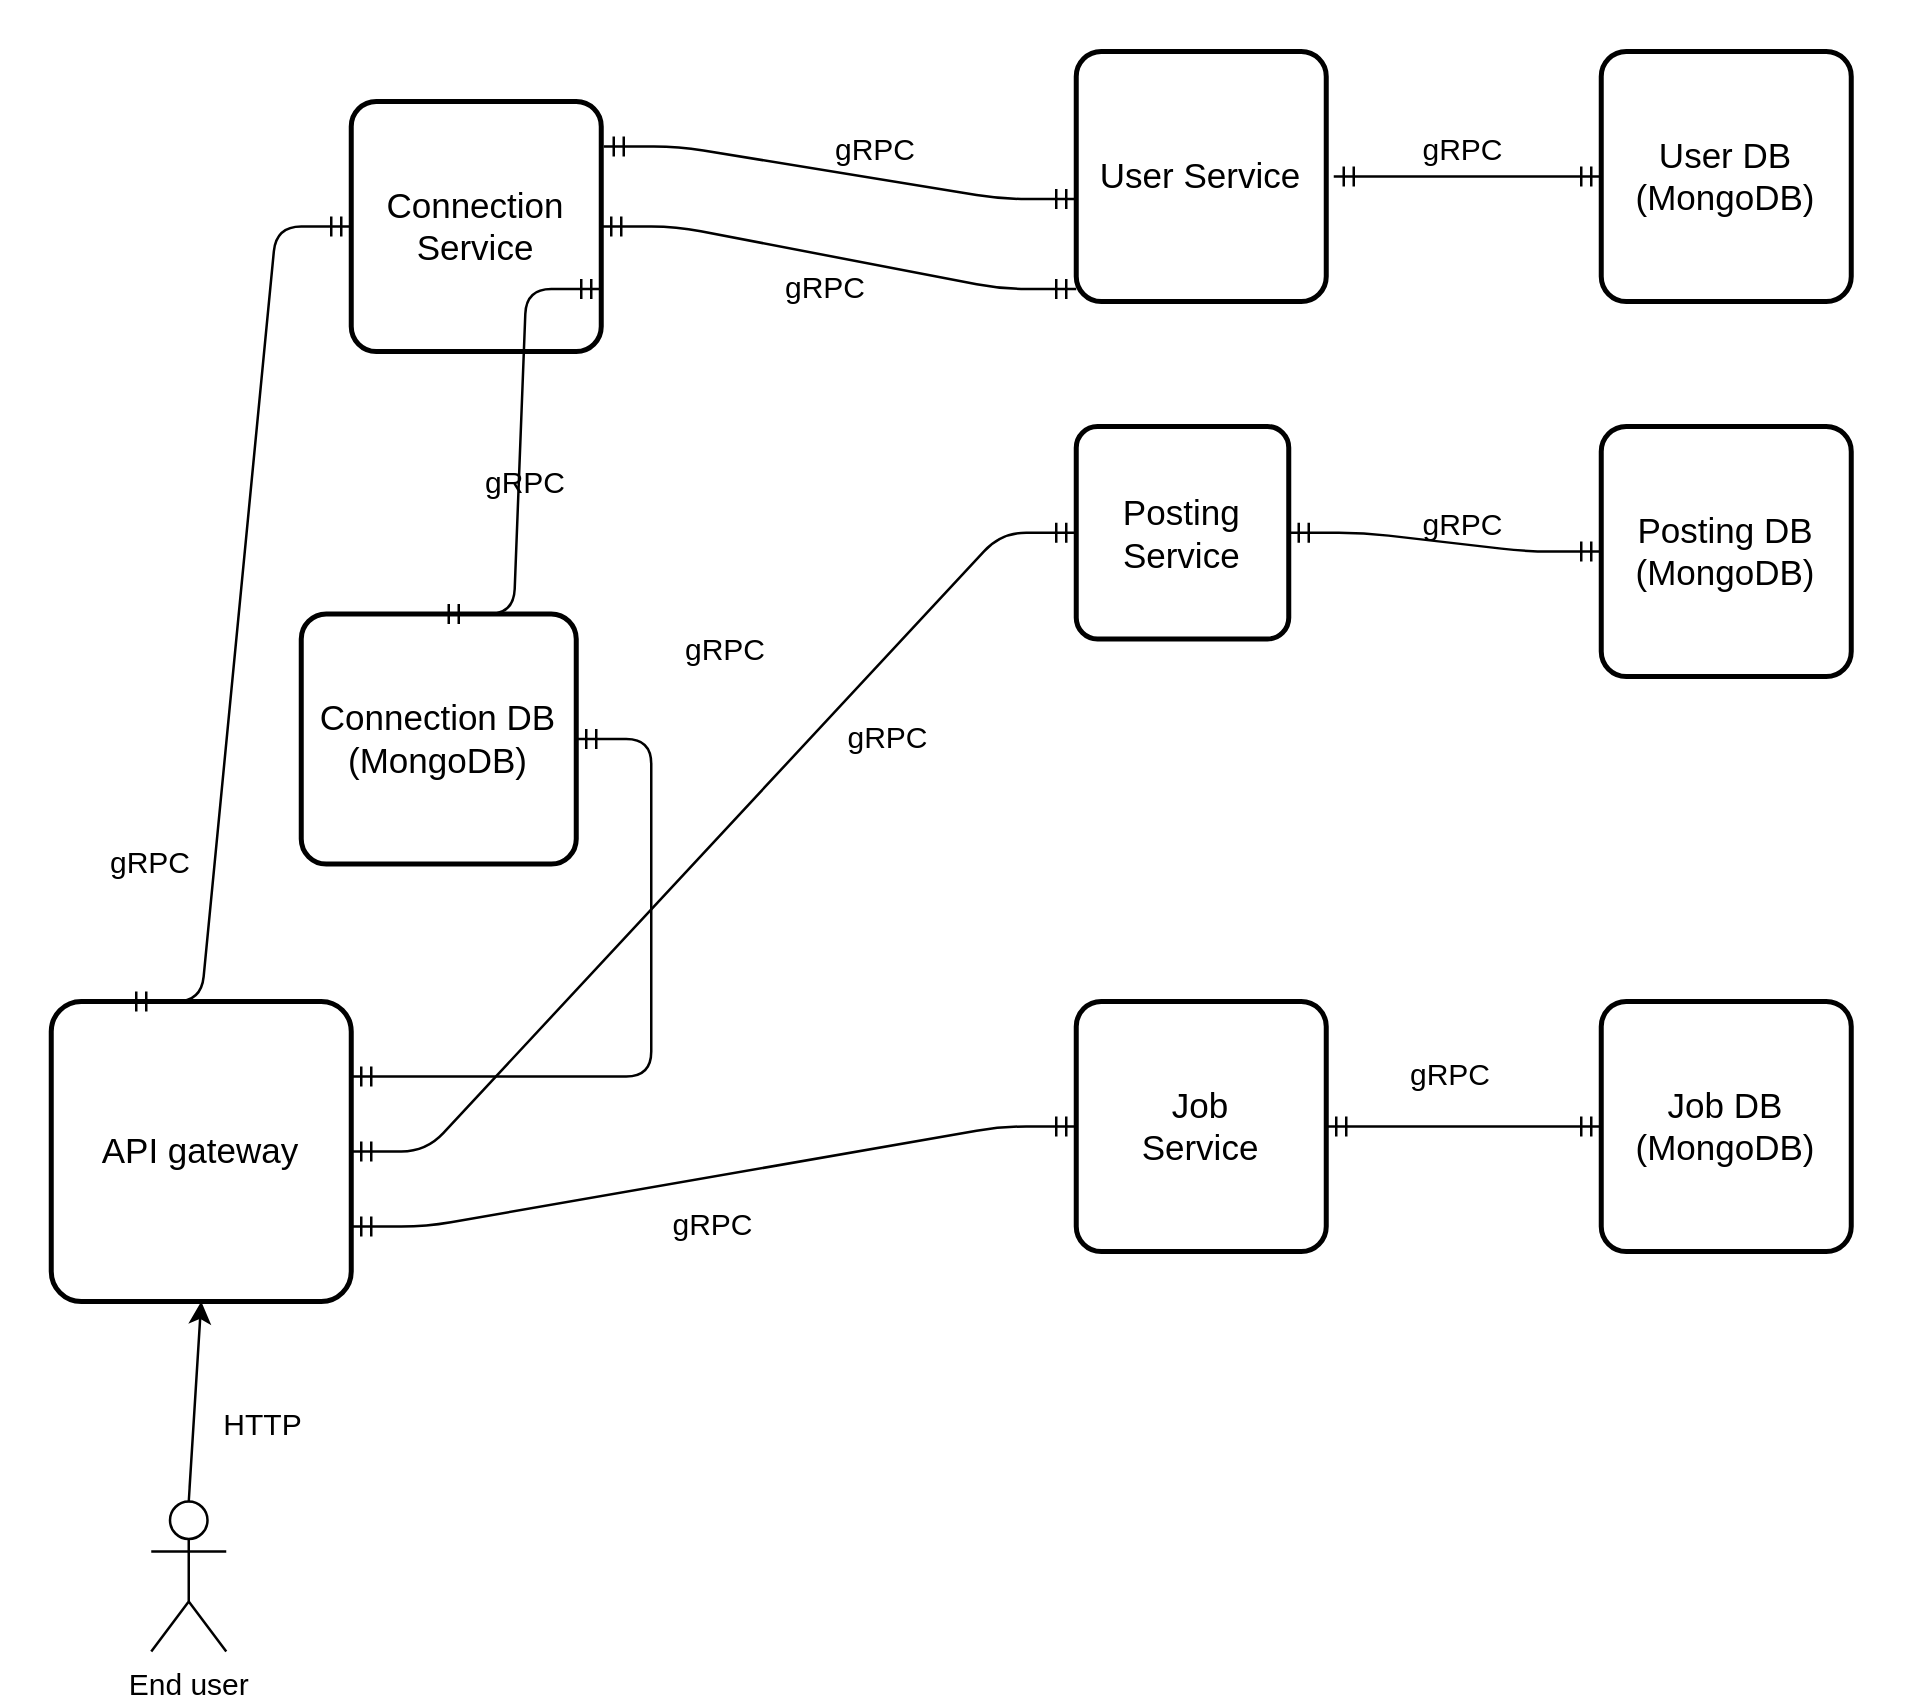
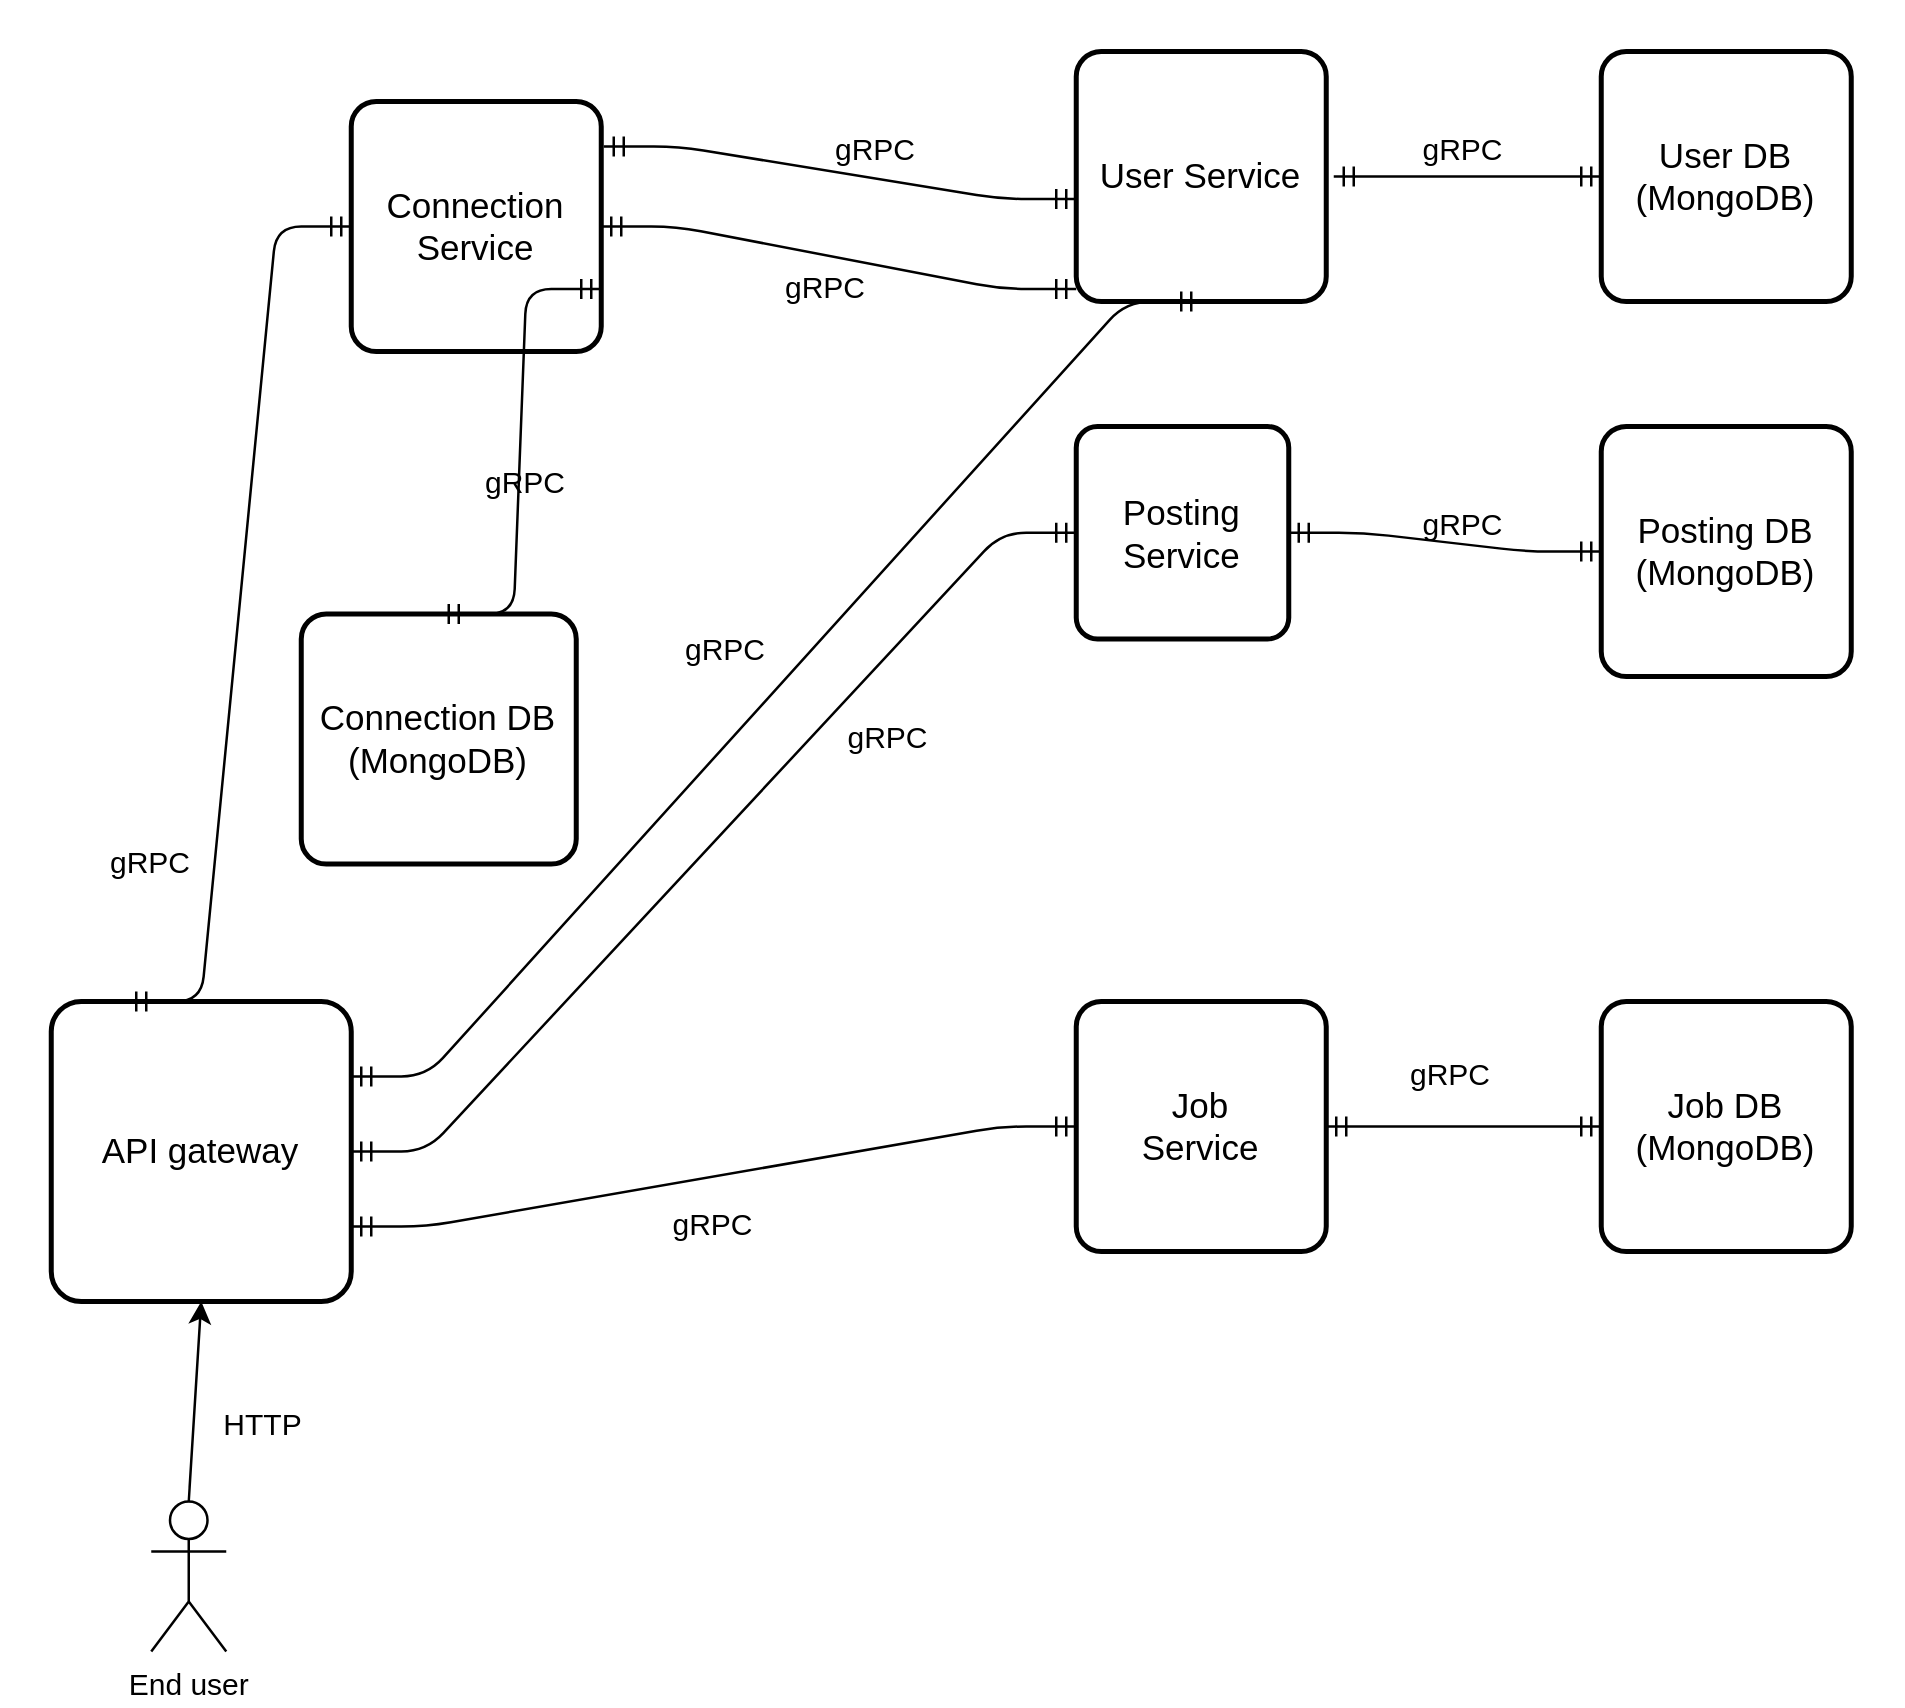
  <mxCell id="0" />
  <mxCell id="1" parent="0" />
  <mxCell id="2" value="&lt;div&gt;API gateway&lt;/div&gt;" style="strokeWidth=2;rounded=1;arcSize=10;whiteSpace=wrap;html=1;align=center;fontSize=14;" parent="1" vertex="1"><mxGeometry x="20" y="400" width="120" height="120" as="geometry" /></mxCell>
  <mxCell id="3" value="User Service" style="strokeWidth=2;rounded=1;arcSize=10;whiteSpace=wrap;html=1;align=center;fontSize=14;" parent="1" vertex="1"><mxGeometry x="430" y="20" width="100" height="100" as="geometry" /></mxCell>
  <mxCell id="4" value="&lt;div&gt;User DB (MongoDB)&lt;/div&gt;" style="strokeWidth=2;rounded=1;arcSize=10;whiteSpace=wrap;html=1;align=center;fontSize=14;" parent="1" vertex="1"><mxGeometry x="640" y="20" width="100" height="100" as="geometry" /></mxCell>
  <mxCell id="5" value="Posting Service" style="strokeWidth=2;rounded=1;arcSize=10;whiteSpace=wrap;html=1;align=center;fontSize=14;" parent="1" vertex="1"><mxGeometry x="430" y="170" width="85" height="85" as="geometry" /></mxCell>
  <mxCell id="6" value="Posting DB (MongoDB)" style="strokeWidth=2;rounded=1;arcSize=10;whiteSpace=wrap;html=1;align=center;fontSize=14;" parent="1" vertex="1"><mxGeometry x="640" y="170" width="100" height="100" as="geometry" /></mxCell>
- <mxCell id="7" value="" style="edgeStyle=entityRelationEdgeStyle;fontSize=12;html=1;endArrow=ERmandOne;startArrow=ERmandOne;exitX=1;exitY=0.25;exitDx=0;exitDy=0;" parent="1" source="2" target="20" edge="1"><mxGeometry width="100" height="100" relative="1" as="geometry"><mxPoint x="210" y="140" as="sourcePoint" /><mxPoint x="310" y="40" as="targetPoint" /></mxGeometry></mxCell>
+ <mxCell id="7" value="" style="edgeStyle=entityRelationEdgeStyle;fontSize=12;html=1;endArrow=ERmandOne;startArrow=ERmandOne;entryX=0.5;entryY=1;entryDx=0;entryDy=0;exitX=1;exitY=0.25;exitDx=0;exitDy=0;" parent="1" source="2" target="3" edge="1"><mxGeometry width="100" height="100" relative="1" as="geometry"><mxPoint x="210" y="140" as="sourcePoint" /><mxPoint x="310" y="40" as="targetPoint" /></mxGeometry></mxCell>
  <mxCell id="8" value="" style="edgeStyle=entityRelationEdgeStyle;fontSize=12;html=1;endArrow=ERmandOne;startArrow=ERmandOne;entryX=0;entryY=0.5;entryDx=0;entryDy=0;" parent="1" target="5" edge="1"><mxGeometry width="100" height="100" relative="1" as="geometry"><mxPoint x="140" y="460" as="sourcePoint" /><mxPoint x="360" y="170" as="targetPoint" /></mxGeometry></mxCell>
  <mxCell id="9" value="" style="edgeStyle=entityRelationEdgeStyle;fontSize=12;html=1;endArrow=ERmandOne;startArrow=ERmandOne;exitX=1;exitY=0.5;exitDx=0;exitDy=0;" parent="1" source="5" target="6" edge="1"><mxGeometry width="100" height="100" relative="1" as="geometry"><mxPoint x="530" y="310" as="sourcePoint" /><mxPoint x="630" y="210" as="targetPoint" /></mxGeometry></mxCell>
  <mxCell id="10" value="" style="edgeStyle=entityRelationEdgeStyle;fontSize=12;html=1;endArrow=ERmandOne;startArrow=ERmandOne;" parent="1" target="4" edge="1"><mxGeometry width="100" height="100" relative="1" as="geometry"><mxPoint x="533" y="70" as="sourcePoint" /><mxPoint x="630" y="60" as="targetPoint" /></mxGeometry></mxCell>
  <mxCell id="11" value="gRPC" style="text;html=1;strokeColor=none;fillColor=none;align=center;verticalAlign=middle;whiteSpace=wrap;rounded=0;" parent="1" vertex="1"><mxGeometry x="310" y="110" width="40" height="10" as="geometry" /></mxCell>
  <mxCell id="12" value="gRPC" style="text;html=1;strokeColor=none;fillColor=none;align=center;verticalAlign=middle;whiteSpace=wrap;rounded=0;" parent="1" vertex="1"><mxGeometry x="190" y="182.5" width="40" height="20" as="geometry" /></mxCell>
  <mxCell id="13" value="gRPC" style="text;html=1;strokeColor=none;fillColor=none;align=center;verticalAlign=middle;whiteSpace=wrap;rounded=0;" parent="1" vertex="1"><mxGeometry x="565" y="50" width="40" height="20" as="geometry" /></mxCell>
  <mxCell id="14" value="gRPC" style="text;html=1;strokeColor=none;fillColor=none;align=center;verticalAlign=middle;whiteSpace=wrap;rounded=0;" parent="1" vertex="1"><mxGeometry x="565" y="200" width="40" height="20" as="geometry" /></mxCell>
  <mxCell id="15" value="Connection Service" style="strokeWidth=2;rounded=1;arcSize=10;whiteSpace=wrap;html=1;align=center;fontSize=14;" parent="1" vertex="1"><mxGeometry x="140" y="40" width="100" height="100" as="geometry" /></mxCell>
  <mxCell id="16" value="" style="edgeStyle=entityRelationEdgeStyle;fontSize=12;html=1;endArrow=ERmandOne;startArrow=ERmandOne;entryX=0;entryY=0.59;entryDx=0;entryDy=0;entryPerimeter=0;exitX=1.01;exitY=0.18;exitDx=0;exitDy=0;exitPerimeter=0;" parent="1" source="15" target="3" edge="1"><mxGeometry width="100" height="100" relative="1" as="geometry"><mxPoint x="226" y="258" as="sourcePoint" /><mxPoint x="300" y="130" as="targetPoint" /></mxGeometry></mxCell>
  <mxCell id="17" value="" style="edgeStyle=entityRelationEdgeStyle;fontSize=12;html=1;endArrow=ERmandOne;startArrow=ERmandOne;exitX=1;exitY=0.5;exitDx=0;exitDy=0;entryX=0;entryY=0.95;entryDx=0;entryDy=0;entryPerimeter=0;" parent="1" source="15" target="3" edge="1"><mxGeometry width="100" height="100" relative="1" as="geometry"><mxPoint x="320" y="370" as="sourcePoint" /><mxPoint x="420" y="270" as="targetPoint" /></mxGeometry></mxCell>
  <mxCell id="18" value="gRPC" style="text;html=1;strokeColor=none;fillColor=none;align=center;verticalAlign=middle;whiteSpace=wrap;rounded=0;" parent="1" vertex="1"><mxGeometry x="270" y="250" width="40" height="20" as="geometry" /></mxCell>
  <mxCell id="19" value="gRPC" style="text;html=1;strokeColor=none;fillColor=none;align=center;verticalAlign=middle;whiteSpace=wrap;rounded=0;" parent="1" vertex="1"><mxGeometry x="330" y="50" width="40" height="20" as="geometry" /></mxCell>
  <mxCell id="20" value="Connection DB (MongoDB)" style="strokeWidth=2;rounded=1;arcSize=10;whiteSpace=wrap;html=1;align=center;fontSize=14;" vertex="1" parent="1"><mxGeometry x="120" y="245" width="110" height="100" as="geometry" /></mxCell>
  <mxCell id="21" value="" style="edgeStyle=entityRelationEdgeStyle;fontSize=12;html=1;endArrow=ERmandOne;startArrow=ERmandOne;entryX=0.5;entryY=0;entryDx=0;entryDy=0;exitX=1;exitY=0.75;exitDx=0;exitDy=0;" edge="1" parent="1" source="15" target="20"><mxGeometry width="100" height="100" relative="1" as="geometry"><mxPoint x="420" y="440" as="sourcePoint" /><mxPoint x="520" y="340" as="targetPoint" /></mxGeometry></mxCell>
  <mxCell id="22" value="gRPC" style="text;html=1;strokeColor=none;fillColor=none;align=center;verticalAlign=middle;whiteSpace=wrap;rounded=0;" vertex="1" parent="1"><mxGeometry x="335" y="285" width="40" height="20" as="geometry" /></mxCell>
  <mxCell id="23" value="" style="edgeStyle=entityRelationEdgeStyle;fontSize=12;html=1;endArrow=ERmandOne;startArrow=ERmandOne;entryX=0;entryY=0.5;entryDx=0;entryDy=0;" edge="1" parent="1" target="15"><mxGeometry width="100" height="100" relative="1" as="geometry"><mxPoint x="50" y="400" as="sourcePoint" /><mxPoint x="170" y="370" as="targetPoint" /></mxGeometry></mxCell>
  <mxCell id="24" value="gRPC" style="text;html=1;strokeColor=none;fillColor=none;align=center;verticalAlign=middle;whiteSpace=wrap;rounded=0;" vertex="1" parent="1"><mxGeometry x="40" y="335" width="40" height="20" as="geometry" /></mxCell>
  <mxCell id="25" value="&lt;div&gt;Job&lt;/div&gt;&lt;div&gt;Service&lt;/div&gt;" style="strokeWidth=2;rounded=1;arcSize=10;whiteSpace=wrap;html=1;align=center;fontSize=14;" vertex="1" parent="1"><mxGeometry x="430" y="400" width="100" height="100" as="geometry" /></mxCell>
  <mxCell id="26" value="Job DB (MongoDB)" style="strokeWidth=2;rounded=1;arcSize=10;whiteSpace=wrap;html=1;align=center;fontSize=14;" vertex="1" parent="1"><mxGeometry x="640" y="400" width="100" height="100" as="geometry" /></mxCell>
  <mxCell id="27" value="" style="edgeStyle=entityRelationEdgeStyle;fontSize=12;html=1;endArrow=ERmandOne;startArrow=ERmandOne;exitX=1;exitY=0.75;exitDx=0;exitDy=0;entryX=0;entryY=0.5;entryDx=0;entryDy=0;" edge="1" parent="1" source="2" target="25"><mxGeometry width="100" height="100" relative="1" as="geometry"><mxPoint x="295" y="550" as="sourcePoint" /><mxPoint x="420" y="460" as="targetPoint" /></mxGeometry></mxCell>
  <mxCell id="28" value="" style="edgeStyle=entityRelationEdgeStyle;fontSize=12;html=1;endArrow=ERmandOne;startArrow=ERmandOne;entryX=0;entryY=0.5;entryDx=0;entryDy=0;exitX=1;exitY=0.5;exitDx=0;exitDy=0;" edge="1" parent="1" source="25" target="26"><mxGeometry width="100" height="100" relative="1" as="geometry"><mxPoint x="515" y="620" as="sourcePoint" /><mxPoint x="615" y="520" as="targetPoint" /></mxGeometry></mxCell>
  <mxCell id="29" value="gRPC" style="text;html=1;strokeColor=none;fillColor=none;align=center;verticalAlign=middle;whiteSpace=wrap;rounded=0;" vertex="1" parent="1"><mxGeometry x="265" y="480" width="40" height="20" as="geometry" /></mxCell>
  <mxCell id="30" value="gRPC" style="text;html=1;strokeColor=none;fillColor=none;align=center;verticalAlign=middle;whiteSpace=wrap;rounded=0;" vertex="1" parent="1"><mxGeometry x="560" y="420" width="40" height="20" as="geometry" /></mxCell>
  <mxCell id="31" value="End user" style="shape=umlActor;verticalLabelPosition=bottom;labelBackgroundColor=#ffffff;verticalAlign=top;html=1;" vertex="1" parent="1"><mxGeometry x="60" y="600" width="30" height="60" as="geometry" /></mxCell>
  <mxCell id="32" value="" style="endArrow=classic;html=1;exitX=0.5;exitY=0;exitDx=0;exitDy=0;exitPerimeter=0;entryX=0.5;entryY=1;entryDx=0;entryDy=0;" edge="1" parent="1" source="31" target="2"><mxGeometry width="50" height="50" relative="1" as="geometry"><mxPoint x="115" y="610" as="sourcePoint" /><mxPoint x="165" y="560" as="targetPoint" /></mxGeometry></mxCell>
  <mxCell id="33" value="HTTP" style="text;html=1;strokeColor=none;fillColor=none;align=center;verticalAlign=middle;whiteSpace=wrap;rounded=0;" vertex="1" parent="1"><mxGeometry x="60" y="550" width="90" height="40" as="geometry" /></mxCell>
